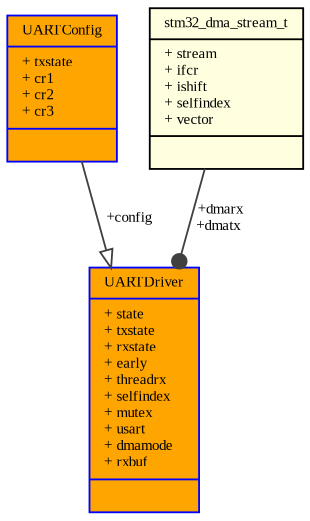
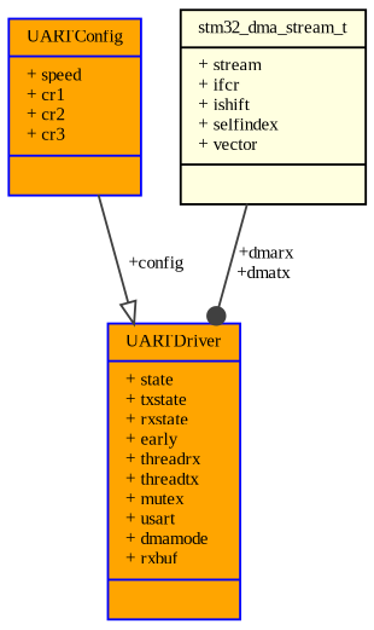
  digraph {
    fontname="Liberation Serif"
    node [color=blue fillcolor=orange fontname="Liberation Serif" fontsize=8 shape=record style=filled]
    edge [color=grey25 fontname="Liberation Serif" fontsize=8 labelfontname=Helvetica labelfontsize=8 style=solid]
-   n1 [fontcolor=black height=0.2 label="{UARTConfig\n|+ txstate\l+ cr1\l+ cr2\l+ cr3\l|}" width=0.4]
-   n2 [height=0.2 label="{UARTDriver\n|+ state\l+ txstate\l+ rxstate\l+ early\l+ threadrx\l+ selfindex\l+ mutex\l+ usart\l+ dmamode\l+ rxbuf\l|}" width=0.4]
+   n1 [fontcolor=black height=0.2 label="{UARTConfig\n|+ speed\l+ cr1\l+ cr2\l+ cr3\l|}" width=0.4]
+   n2 [height=0.2 label="{UARTDriver\n|+ state\l+ txstate\l+ rxstate\l+ early\l+ threadrx\l+ threadtx\l+ mutex\l+ usart\l+ dmamode\l+ rxbuf\l|}" width=0.4]
    n3 [color=black fillcolor=lightyellow height=0.2 label="{stm32_dma_stream_t\n|+ stream\l+ ifcr\l+ ishift\l+ selfindex\l+ vector\l|}" width=0.4]
    n1 -> n2 [arrowhead=onormal label=" +config"]
    n3 -> n2 [arrowhead=dot label=" +dmarx\n+dmatx"]
  }
